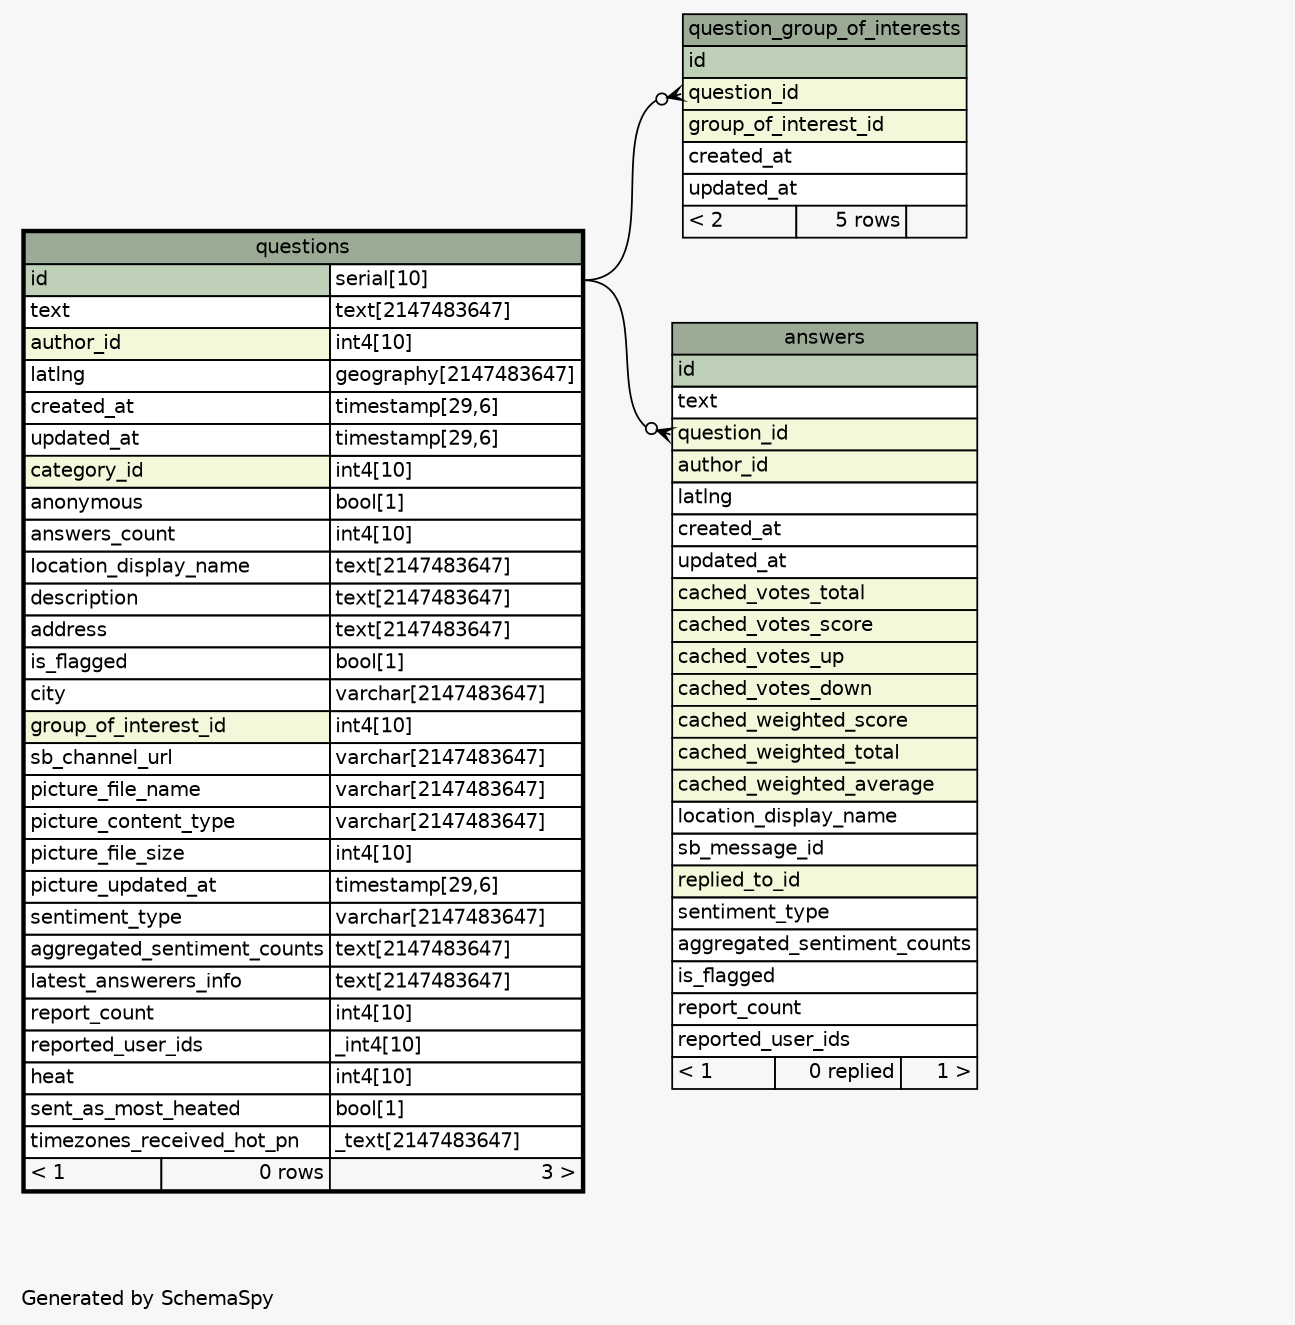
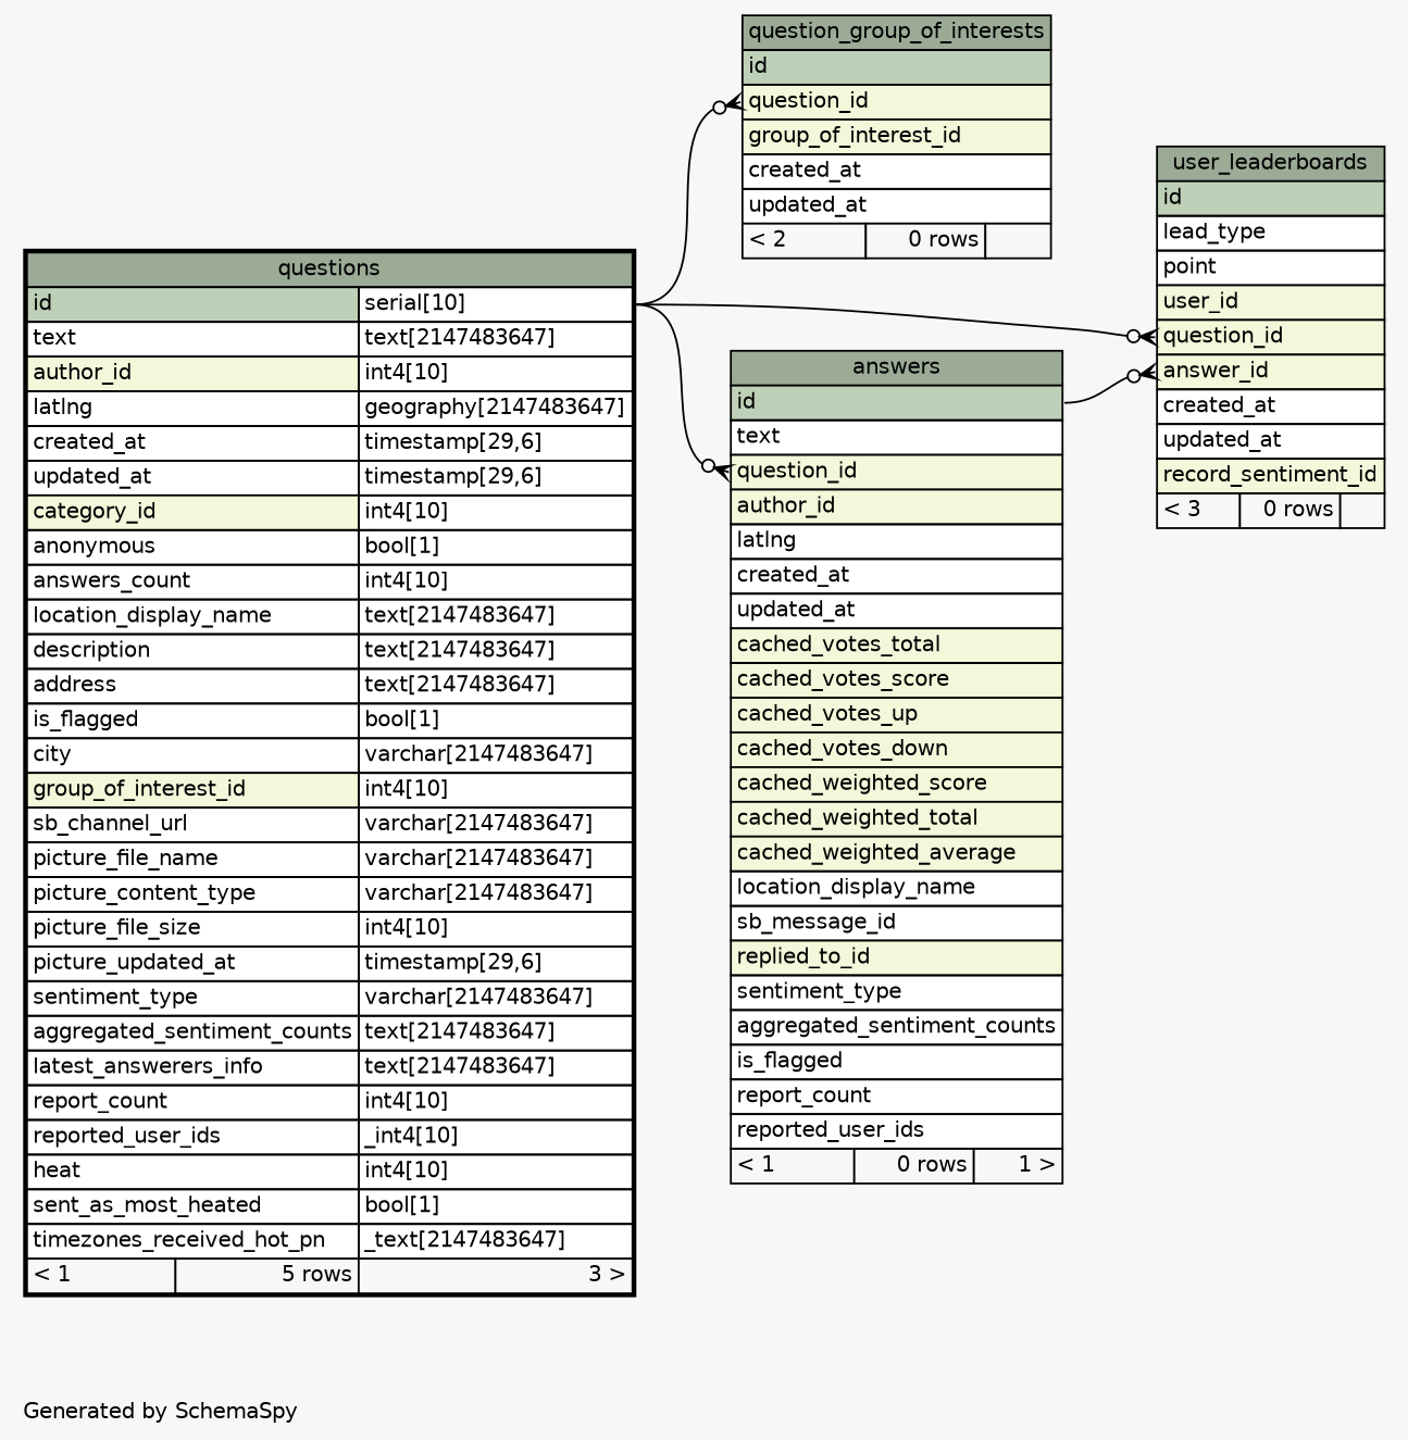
  digraph {
    bgcolor="#f7f7f7"
    fontname=Helvetica
    fontsize=11
    label="\nGenerated by SchemaSpy"
    labeljust=l
    nodesep=0.18
    rankdir=RL
    ranksep=0.46
    node [fontname=Helvetica fontsize=11 shape=plaintext]
    edge [arrowhead=none arrowsize=0.8 arrowtail=crowodot dir=back headport="id.type:e" tailport="question_id:w"]
-   n1 [label=<     <TABLE BORDER="0" CELLBORDER="1" CELLSPACING="0" BGCOLOR="#ffffff">       <TR><TD COLSPAN="3" BGCOLOR="#9bab96" ALIGN="CENTER">answers</TD></TR>       <TR><TD PORT="id" COLSPAN="3" BGCOLOR="#bed1b8" ALIGN="LEFT">id</TD></TR>       <TR><TD PORT="text" COLSPAN="3" ALIGN="LEFT">text</TD></TR>       <TR><TD PORT="question_id" COLSPAN="3" BGCOLOR="#f4f7da" ALIGN="LEFT">question_id</TD></TR>       <TR><TD PORT="author_id" COLSPAN="3" BGCOLOR="#f4f7da" ALIGN="LEFT">author_id</TD></TR>       <TR><TD PORT="latlng" COLSPAN="3" ALIGN="LEFT">latlng</TD></TR>       <TR><TD PORT="created_at" COLSPAN="3" ALIGN="LEFT">created_at</TD></TR>       <TR><TD PORT="updated_at" COLSPAN="3" ALIGN="LEFT">updated_at</TD></TR>       <TR><TD PORT="cached_votes_total" COLSPAN="3" BGCOLOR="#f4f7da" ALIGN="LEFT">cached_votes_total</TD></TR>       <TR><TD PORT="cached_votes_score" COLSPAN="3" BGCOLOR="#f4f7da" ALIGN="LEFT">cached_votes_score</TD></TR>       <TR><TD PORT="cached_votes_up" COLSPAN="3" BGCOLOR="#f4f7da" ALIGN="LEFT">cached_votes_up</TD></TR>       <TR><TD PORT="cached_votes_down" COLSPAN="3" BGCOLOR="#f4f7da" ALIGN="LEFT">cached_votes_down</TD></TR>       <TR><TD PORT="cached_weighted_score" COLSPAN="3" BGCOLOR="#f4f7da" ALIGN="LEFT">cached_weighted_score</TD></TR>       <TR><TD PORT="cached_weighted_total" COLSPAN="3" BGCOLOR="#f4f7da" ALIGN="LEFT">cached_weighted_total</TD></TR>       <TR><TD PORT="cached_weighted_average" COLSPAN="3" BGCOLOR="#f4f7da" ALIGN="LEFT">cached_weighted_average</TD></TR>       <TR><TD PORT="location_display_name" COLSPAN="3" ALIGN="LEFT">location_display_name</TD></TR>       <TR><TD PORT="sb_message_id" COLSPAN="3" ALIGN="LEFT">sb_message_id</TD></TR>       <TR><TD PORT="replied_to_id" COLSPAN="3" BGCOLOR="#f4f7da" ALIGN="LEFT">replied_to_id</TD></TR>       <TR><TD PORT="sentiment_type" COLSPAN="3" ALIGN="LEFT">sentiment_type</TD></TR>       <TR><TD PORT="aggregated_sentiment_counts" COLSPAN="3" ALIGN="LEFT">aggregated_sentiment_counts</TD></TR>       <TR><TD PORT="is_flagged" COLSPAN="3" ALIGN="LEFT">is_flagged</TD></TR>       <TR><TD PORT="report_count" COLSPAN="3" ALIGN="LEFT">report_count</TD></TR>       <TR><TD PORT="reported_user_ids" COLSPAN="3" ALIGN="LEFT">reported_user_ids</TD></TR>       <TR><TD ALIGN="LEFT" BGCOLOR="#f7f7f7">&lt; 1</TD><TD ALIGN="RIGHT" BGCOLOR="#f7f7f7">0 replied</TD><TD ALIGN="RIGHT" BGCOLOR="#f7f7f7">1 &gt;</TD></TR>     </TABLE>>]
-   n2 [label=<     <TABLE BORDER="2" CELLBORDER="1" CELLSPACING="0" BGCOLOR="#ffffff">       <TR><TD COLSPAN="3" BGCOLOR="#9bab96" ALIGN="CENTER">questions</TD></TR>       <TR><TD PORT="id" COLSPAN="2" BGCOLOR="#bed1b8" ALIGN="LEFT">id</TD><TD PORT="id.type" ALIGN="LEFT">serial[10]</TD></TR>       <TR><TD PORT="text" COLSPAN="2" ALIGN="LEFT">text</TD><TD PORT="text.type" ALIGN="LEFT">text[2147483647]</TD></TR>       <TR><TD PORT="author_id" COLSPAN="2" BGCOLOR="#f4f7da" ALIGN="LEFT">author_id</TD><TD PORT="author_id.type" ALIGN="LEFT">int4[10]</TD></TR>       <TR><TD PORT="latlng" COLSPAN="2" ALIGN="LEFT">latlng</TD><TD PORT="latlng.type" ALIGN="LEFT">geography[2147483647]</TD></TR>       <TR><TD PORT="created_at" COLSPAN="2" ALIGN="LEFT">created_at</TD><TD PORT="created_at.type" ALIGN="LEFT">timestamp[29,6]</TD></TR>       <TR><TD PORT="updated_at" COLSPAN="2" ALIGN="LEFT">updated_at</TD><TD PORT="updated_at.type" ALIGN="LEFT">timestamp[29,6]</TD></TR>       <TR><TD PORT="category_id" COLSPAN="2" BGCOLOR="#f4f7da" ALIGN="LEFT">category_id</TD><TD PORT="category_id.type" ALIGN="LEFT">int4[10]</TD></TR>       <TR><TD PORT="anonymous" COLSPAN="2" ALIGN="LEFT">anonymous</TD><TD PORT="anonymous.type" ALIGN="LEFT">bool[1]</TD></TR>       <TR><TD PORT="answers_count" COLSPAN="2" ALIGN="LEFT">answers_count</TD><TD PORT="answers_count.type" ALIGN="LEFT">int4[10]</TD></TR>       <TR><TD PORT="location_display_name" COLSPAN="2" ALIGN="LEFT">location_display_name</TD><TD PORT="location_display_name.type" ALIGN="LEFT">text[2147483647]</TD></TR>       <TR><TD PORT="description" COLSPAN="2" ALIGN="LEFT">description</TD><TD PORT="description.type" ALIGN="LEFT">text[2147483647]</TD></TR>       <TR><TD PORT="address" COLSPAN="2" ALIGN="LEFT">address</TD><TD PORT="address.type" ALIGN="LEFT">text[2147483647]</TD></TR>       <TR><TD PORT="is_flagged" COLSPAN="2" ALIGN="LEFT">is_flagged</TD><TD PORT="is_flagged.type" ALIGN="LEFT">bool[1]</TD></TR>       <TR><TD PORT="city" COLSPAN="2" ALIGN="LEFT">city</TD><TD PORT="city.type" ALIGN="LEFT">varchar[2147483647]</TD></TR>       <TR><TD PORT="group_of_interest_id" COLSPAN="2" BGCOLOR="#f4f7da" ALIGN="LEFT">group_of_interest_id</TD><TD PORT="group_of_interest_id.type" ALIGN="LEFT">int4[10]</TD></TR>       <TR><TD PORT="sb_channel_url" COLSPAN="2" ALIGN="LEFT">sb_channel_url</TD><TD PORT="sb_channel_url.type" ALIGN="LEFT">varchar[2147483647]</TD></TR>       <TR><TD PORT="picture_file_name" COLSPAN="2" ALIGN="LEFT">picture_file_name</TD><TD PORT="picture_file_name.type" ALIGN="LEFT">varchar[2147483647]</TD></TR>       <TR><TD PORT="picture_content_type" COLSPAN="2" ALIGN="LEFT">picture_content_type</TD><TD PORT="picture_content_type.type" ALIGN="LEFT">varchar[2147483647]</TD></TR>       <TR><TD PORT="picture_file_size" COLSPAN="2" ALIGN="LEFT">picture_file_size</TD><TD PORT="picture_file_size.type" ALIGN="LEFT">int4[10]</TD></TR>       <TR><TD PORT="picture_updated_at" COLSPAN="2" ALIGN="LEFT">picture_updated_at</TD><TD PORT="picture_updated_at.type" ALIGN="LEFT">timestamp[29,6]</TD></TR>       <TR><TD PORT="sentiment_type" COLSPAN="2" ALIGN="LEFT">sentiment_type</TD><TD PORT="sentiment_type.type" ALIGN="LEFT">varchar[2147483647]</TD></TR>       <TR><TD PORT="aggregated_sentiment_counts" COLSPAN="2" ALIGN="LEFT">aggregated_sentiment_counts</TD><TD PORT="aggregated_sentiment_counts.type" ALIGN="LEFT">text[2147483647]</TD></TR>       <TR><TD PORT="latest_answerers_info" COLSPAN="2" ALIGN="LEFT">latest_answerers_info</TD><TD PORT="latest_answerers_info.type" ALIGN="LEFT">text[2147483647]</TD></TR>       <TR><TD PORT="report_count" COLSPAN="2" ALIGN="LEFT">report_count</TD><TD PORT="report_count.type" ALIGN="LEFT">int4[10]</TD></TR>       <TR><TD PORT="reported_user_ids" COLSPAN="2" ALIGN="LEFT">reported_user_ids</TD><TD PORT="reported_user_ids.type" ALIGN="LEFT">_int4[10]</TD></TR>       <TR><TD PORT="heat" COLSPAN="2" ALIGN="LEFT">heat</TD><TD PORT="heat.type" ALIGN="LEFT">int4[10]</TD></TR>       <TR><TD PORT="sent_as_most_heated" COLSPAN="2" ALIGN="LEFT">sent_as_most_heated</TD><TD PORT="sent_as_most_heated.type" ALIGN="LEFT">bool[1]</TD></TR>       <TR><TD PORT="timezones_received_hot_pn" COLSPAN="2" ALIGN="LEFT">timezones_received_hot_pn</TD><TD PORT="timezones_received_hot_pn.type" ALIGN="LEFT">_text[2147483647]</TD></TR>       <TR><TD ALIGN="LEFT" BGCOLOR="#f7f7f7">&lt; 1</TD><TD ALIGN="RIGHT" BGCOLOR="#f7f7f7">0 rows</TD><TD ALIGN="RIGHT" BGCOLOR="#f7f7f7">3 &gt;</TD></TR>     </TABLE>>]
-   n3 [label=<     <TABLE BORDER="0" CELLBORDER="1" CELLSPACING="0" BGCOLOR="#ffffff">       <TR><TD COLSPAN="3" BGCOLOR="#9bab96" ALIGN="CENTER">question_group_of_interests</TD></TR>       <TR><TD PORT="id" COLSPAN="3" BGCOLOR="#bed1b8" ALIGN="LEFT">id</TD></TR>       <TR><TD PORT="question_id" COLSPAN="3" BGCOLOR="#f4f7da" ALIGN="LEFT">question_id</TD></TR>       <TR><TD PORT="group_of_interest_id" COLSPAN="3" BGCOLOR="#f4f7da" ALIGN="LEFT">group_of_interest_id</TD></TR>       <TR><TD PORT="created_at" COLSPAN="3" ALIGN="LEFT">created_at</TD></TR>       <TR><TD PORT="updated_at" COLSPAN="3" ALIGN="LEFT">updated_at</TD></TR>       <TR><TD ALIGN="LEFT" BGCOLOR="#f7f7f7">&lt; 2</TD><TD ALIGN="RIGHT" BGCOLOR="#f7f7f7">5 rows</TD><TD ALIGN="RIGHT" BGCOLOR="#f7f7f7">  </TD></TR>     </TABLE>>]
+   n1 [label=<     <TABLE BORDER="0" CELLBORDER="1" CELLSPACING="0" BGCOLOR="#ffffff">       <TR><TD COLSPAN="3" BGCOLOR="#9bab96" ALIGN="CENTER">answers</TD></TR>       <TR><TD PORT="id" COLSPAN="3" BGCOLOR="#bed1b8" ALIGN="LEFT">id</TD></TR>       <TR><TD PORT="text" COLSPAN="3" ALIGN="LEFT">text</TD></TR>       <TR><TD PORT="question_id" COLSPAN="3" BGCOLOR="#f4f7da" ALIGN="LEFT">question_id</TD></TR>       <TR><TD PORT="author_id" COLSPAN="3" BGCOLOR="#f4f7da" ALIGN="LEFT">author_id</TD></TR>       <TR><TD PORT="latlng" COLSPAN="3" ALIGN="LEFT">latlng</TD></TR>       <TR><TD PORT="created_at" COLSPAN="3" ALIGN="LEFT">created_at</TD></TR>       <TR><TD PORT="updated_at" COLSPAN="3" ALIGN="LEFT">updated_at</TD></TR>       <TR><TD PORT="cached_votes_total" COLSPAN="3" BGCOLOR="#f4f7da" ALIGN="LEFT">cached_votes_total</TD></TR>       <TR><TD PORT="cached_votes_score" COLSPAN="3" BGCOLOR="#f4f7da" ALIGN="LEFT">cached_votes_score</TD></TR>       <TR><TD PORT="cached_votes_up" COLSPAN="3" BGCOLOR="#f4f7da" ALIGN="LEFT">cached_votes_up</TD></TR>       <TR><TD PORT="cached_votes_down" COLSPAN="3" BGCOLOR="#f4f7da" ALIGN="LEFT">cached_votes_down</TD></TR>       <TR><TD PORT="cached_weighted_score" COLSPAN="3" BGCOLOR="#f4f7da" ALIGN="LEFT">cached_weighted_score</TD></TR>       <TR><TD PORT="cached_weighted_total" COLSPAN="3" BGCOLOR="#f4f7da" ALIGN="LEFT">cached_weighted_total</TD></TR>       <TR><TD PORT="cached_weighted_average" COLSPAN="3" BGCOLOR="#f4f7da" ALIGN="LEFT">cached_weighted_average</TD></TR>       <TR><TD PORT="location_display_name" COLSPAN="3" ALIGN="LEFT">location_display_name</TD></TR>       <TR><TD PORT="sb_message_id" COLSPAN="3" ALIGN="LEFT">sb_message_id</TD></TR>       <TR><TD PORT="replied_to_id" COLSPAN="3" BGCOLOR="#f4f7da" ALIGN="LEFT">replied_to_id</TD></TR>       <TR><TD PORT="sentiment_type" COLSPAN="3" ALIGN="LEFT">sentiment_type</TD></TR>       <TR><TD PORT="aggregated_sentiment_counts" COLSPAN="3" ALIGN="LEFT">aggregated_sentiment_counts</TD></TR>       <TR><TD PORT="is_flagged" COLSPAN="3" ALIGN="LEFT">is_flagged</TD></TR>       <TR><TD PORT="report_count" COLSPAN="3" ALIGN="LEFT">report_count</TD></TR>       <TR><TD PORT="reported_user_ids" COLSPAN="3" ALIGN="LEFT">reported_user_ids</TD></TR>       <TR><TD ALIGN="LEFT" BGCOLOR="#f7f7f7">&lt; 1</TD><TD ALIGN="RIGHT" BGCOLOR="#f7f7f7">0 rows</TD><TD ALIGN="RIGHT" BGCOLOR="#f7f7f7">1 &gt;</TD></TR>     </TABLE>>]
+   n2 [label=<     <TABLE BORDER="2" CELLBORDER="1" CELLSPACING="0" BGCOLOR="#ffffff">       <TR><TD COLSPAN="3" BGCOLOR="#9bab96" ALIGN="CENTER">questions</TD></TR>       <TR><TD PORT="id" COLSPAN="2" BGCOLOR="#bed1b8" ALIGN="LEFT">id</TD><TD PORT="id.type" ALIGN="LEFT">serial[10]</TD></TR>       <TR><TD PORT="text" COLSPAN="2" ALIGN="LEFT">text</TD><TD PORT="text.type" ALIGN="LEFT">text[2147483647]</TD></TR>       <TR><TD PORT="author_id" COLSPAN="2" BGCOLOR="#f4f7da" ALIGN="LEFT">author_id</TD><TD PORT="author_id.type" ALIGN="LEFT">int4[10]</TD></TR>       <TR><TD PORT="latlng" COLSPAN="2" ALIGN="LEFT">latlng</TD><TD PORT="latlng.type" ALIGN="LEFT">geography[2147483647]</TD></TR>       <TR><TD PORT="created_at" COLSPAN="2" ALIGN="LEFT">created_at</TD><TD PORT="created_at.type" ALIGN="LEFT">timestamp[29,6]</TD></TR>       <TR><TD PORT="updated_at" COLSPAN="2" ALIGN="LEFT">updated_at</TD><TD PORT="updated_at.type" ALIGN="LEFT">timestamp[29,6]</TD></TR>       <TR><TD PORT="category_id" COLSPAN="2" BGCOLOR="#f4f7da" ALIGN="LEFT">category_id</TD><TD PORT="category_id.type" ALIGN="LEFT">int4[10]</TD></TR>       <TR><TD PORT="anonymous" COLSPAN="2" ALIGN="LEFT">anonymous</TD><TD PORT="anonymous.type" ALIGN="LEFT">bool[1]</TD></TR>       <TR><TD PORT="answers_count" COLSPAN="2" ALIGN="LEFT">answers_count</TD><TD PORT="answers_count.type" ALIGN="LEFT">int4[10]</TD></TR>       <TR><TD PORT="location_display_name" COLSPAN="2" ALIGN="LEFT">location_display_name</TD><TD PORT="location_display_name.type" ALIGN="LEFT">text[2147483647]</TD></TR>       <TR><TD PORT="description" COLSPAN="2" ALIGN="LEFT">description</TD><TD PORT="description.type" ALIGN="LEFT">text[2147483647]</TD></TR>       <TR><TD PORT="address" COLSPAN="2" ALIGN="LEFT">address</TD><TD PORT="address.type" ALIGN="LEFT">text[2147483647]</TD></TR>       <TR><TD PORT="is_flagged" COLSPAN="2" ALIGN="LEFT">is_flagged</TD><TD PORT="is_flagged.type" ALIGN="LEFT">bool[1]</TD></TR>       <TR><TD PORT="city" COLSPAN="2" ALIGN="LEFT">city</TD><TD PORT="city.type" ALIGN="LEFT">varchar[2147483647]</TD></TR>       <TR><TD PORT="group_of_interest_id" COLSPAN="2" BGCOLOR="#f4f7da" ALIGN="LEFT">group_of_interest_id</TD><TD PORT="group_of_interest_id.type" ALIGN="LEFT">int4[10]</TD></TR>       <TR><TD PORT="sb_channel_url" COLSPAN="2" ALIGN="LEFT">sb_channel_url</TD><TD PORT="sb_channel_url.type" ALIGN="LEFT">varchar[2147483647]</TD></TR>       <TR><TD PORT="picture_file_name" COLSPAN="2" ALIGN="LEFT">picture_file_name</TD><TD PORT="picture_file_name.type" ALIGN="LEFT">varchar[2147483647]</TD></TR>       <TR><TD PORT="picture_content_type" COLSPAN="2" ALIGN="LEFT">picture_content_type</TD><TD PORT="picture_content_type.type" ALIGN="LEFT">varchar[2147483647]</TD></TR>       <TR><TD PORT="picture_file_size" COLSPAN="2" ALIGN="LEFT">picture_file_size</TD><TD PORT="picture_file_size.type" ALIGN="LEFT">int4[10]</TD></TR>       <TR><TD PORT="picture_updated_at" COLSPAN="2" ALIGN="LEFT">picture_updated_at</TD><TD PORT="picture_updated_at.type" ALIGN="LEFT">timestamp[29,6]</TD></TR>       <TR><TD PORT="sentiment_type" COLSPAN="2" ALIGN="LEFT">sentiment_type</TD><TD PORT="sentiment_type.type" ALIGN="LEFT">varchar[2147483647]</TD></TR>       <TR><TD PORT="aggregated_sentiment_counts" COLSPAN="2" ALIGN="LEFT">aggregated_sentiment_counts</TD><TD PORT="aggregated_sentiment_counts.type" ALIGN="LEFT">text[2147483647]</TD></TR>       <TR><TD PORT="latest_answerers_info" COLSPAN="2" ALIGN="LEFT">latest_answerers_info</TD><TD PORT="latest_answerers_info.type" ALIGN="LEFT">text[2147483647]</TD></TR>       <TR><TD PORT="report_count" COLSPAN="2" ALIGN="LEFT">report_count</TD><TD PORT="report_count.type" ALIGN="LEFT">int4[10]</TD></TR>       <TR><TD PORT="reported_user_ids" COLSPAN="2" ALIGN="LEFT">reported_user_ids</TD><TD PORT="reported_user_ids.type" ALIGN="LEFT">_int4[10]</TD></TR>       <TR><TD PORT="heat" COLSPAN="2" ALIGN="LEFT">heat</TD><TD PORT="heat.type" ALIGN="LEFT">int4[10]</TD></TR>       <TR><TD PORT="sent_as_most_heated" COLSPAN="2" ALIGN="LEFT">sent_as_most_heated</TD><TD PORT="sent_as_most_heated.type" ALIGN="LEFT">bool[1]</TD></TR>       <TR><TD PORT="timezones_received_hot_pn" COLSPAN="2" ALIGN="LEFT">timezones_received_hot_pn</TD><TD PORT="timezones_received_hot_pn.type" ALIGN="LEFT">_text[2147483647]</TD></TR>       <TR><TD ALIGN="LEFT" BGCOLOR="#f7f7f7">&lt; 1</TD><TD ALIGN="RIGHT" BGCOLOR="#f7f7f7">5 rows</TD><TD ALIGN="RIGHT" BGCOLOR="#f7f7f7">3 &gt;</TD></TR>     </TABLE>>]
+   n3 [label=<     <TABLE BORDER="0" CELLBORDER="1" CELLSPACING="0" BGCOLOR="#ffffff">       <TR><TD COLSPAN="3" BGCOLOR="#9bab96" ALIGN="CENTER">question_group_of_interests</TD></TR>       <TR><TD PORT="id" COLSPAN="3" BGCOLOR="#bed1b8" ALIGN="LEFT">id</TD></TR>       <TR><TD PORT="question_id" COLSPAN="3" BGCOLOR="#f4f7da" ALIGN="LEFT">question_id</TD></TR>       <TR><TD PORT="group_of_interest_id" COLSPAN="3" BGCOLOR="#f4f7da" ALIGN="LEFT">group_of_interest_id</TD></TR>       <TR><TD PORT="created_at" COLSPAN="3" ALIGN="LEFT">created_at</TD></TR>       <TR><TD PORT="updated_at" COLSPAN="3" ALIGN="LEFT">updated_at</TD></TR>       <TR><TD ALIGN="LEFT" BGCOLOR="#f7f7f7">&lt; 2</TD><TD ALIGN="RIGHT" BGCOLOR="#f7f7f7">0 rows</TD><TD ALIGN="RIGHT" BGCOLOR="#f7f7f7">  </TD></TR>     </TABLE>>]
+   n4 [label=<     <TABLE BORDER="0" CELLBORDER="1" CELLSPACING="0" BGCOLOR="#ffffff">       <TR><TD COLSPAN="3" BGCOLOR="#9bab96" ALIGN="CENTER">user_leaderboards</TD></TR>       <TR><TD PORT="id" COLSPAN="3" BGCOLOR="#bed1b8" ALIGN="LEFT">id</TD></TR>       <TR><TD PORT="lead_type" COLSPAN="3" ALIGN="LEFT">lead_type</TD></TR>       <TR><TD PORT="point" COLSPAN="3" ALIGN="LEFT">point</TD></TR>       <TR><TD PORT="user_id" COLSPAN="3" BGCOLOR="#f4f7da" ALIGN="LEFT">user_id</TD></TR>       <TR><TD PORT="question_id" COLSPAN="3" BGCOLOR="#f4f7da" ALIGN="LEFT">question_id</TD></TR>       <TR><TD PORT="answer_id" COLSPAN="3" BGCOLOR="#f4f7da" ALIGN="LEFT">answer_id</TD></TR>       <TR><TD PORT="created_at" COLSPAN="3" ALIGN="LEFT">created_at</TD></TR>       <TR><TD PORT="updated_at" COLSPAN="3" ALIGN="LEFT">updated_at</TD></TR>       <TR><TD PORT="record_sentiment_id" COLSPAN="3" BGCOLOR="#f4f7da" ALIGN="LEFT">record_sentiment_id</TD></TR>       <TR><TD ALIGN="LEFT" BGCOLOR="#f7f7f7">&lt; 3</TD><TD ALIGN="RIGHT" BGCOLOR="#f7f7f7">0 rows</TD><TD ALIGN="RIGHT" BGCOLOR="#f7f7f7">  </TD></TR>     </TABLE>>]
    n1 -> n2
    n3 -> n2
+   n4 -> n1 [headport="id:e" tailport="answer_id:w"]
+   n4 -> n2
  }
